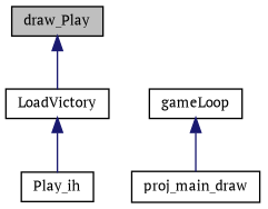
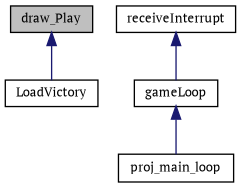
  digraph {
    fontname="PT Serif"
    rankdir=TB
    node [color=black fillcolor=white fontname="PT Serif" fontsize=10 shape=record style=filled]
    edge [color=midnightblue dir=back fontname="PT Serif" fontsize=10 labelfontname=Helvetica labelfontsize=10 style=solid]
    n1 [fillcolor=grey75 fontcolor=black height=0.2 label=draw_Play width=0.4]
    n2 [height=0.2 label=LoadVictory width=0.4]
-   n3 [height=0.2 label=Play_ih width=0.4]
+   n4 [height=0.2 label=receiveInterrupt width=0.4]
    n5 [height=0.2 label=gameLoop width=0.4]
-   n6 [height=0.2 label=proj_main_draw width=0.4]
+   n6 [height=0.2 label=proj_main_loop width=0.4]
    n1 -> n2
-   n2 -> n3
+   n4 -> n5
    n5 -> n6
  }
